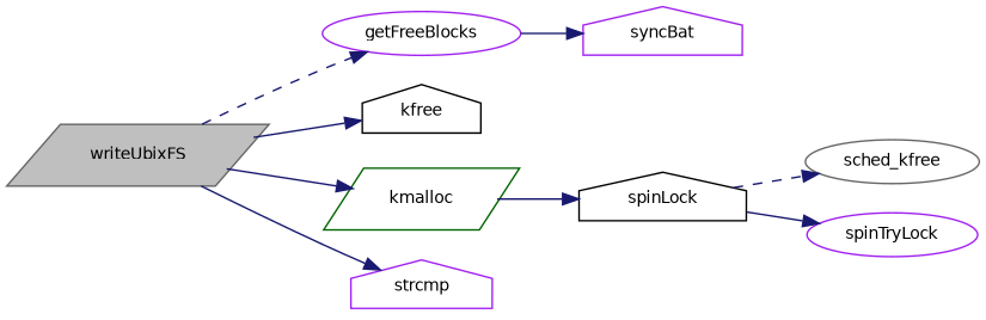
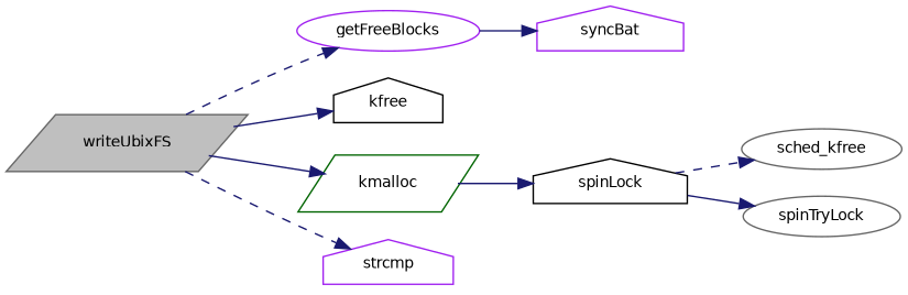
  digraph {
    rankdir=LR
    node [color=purple fillcolor=white fontname=Helvetica fontsize=10 shape=house style=filled]
    edge [color=midnightblue fontname=Helvetica fontsize=10 labelfontname=Helvetica labelfontsize=10 style=solid]
    n1 [color=gray40 fillcolor=grey75 fontcolor=black height=0.2 label=writeUbixFS shape=parallelogram width=0.4]
    n2 [height=0.2 label=getFreeBlocks shape=ellipse width=0.4]
    n3 [color=black height=0.2 label=kfree width=0.4]
    n4 [color=darkgreen height=0.2 label=kmalloc shape=parallelogram width=0.4]
    n5 [height=0.2 label=strcmp width=0.4]
    n6 [height=0.2 label=syncBat width=0.4]
    n7 [color=black height=0.2 label=spinLock width=0.4]
    n8 [color=gray40 height=0.2 label=sched_kfree shape=ellipse width=0.4]
-   n9 [height=0.2 label=spinTryLock shape=ellipse width=0.4]
+   n9 [color=gray40 height=0.2 label=spinTryLock shape=ellipse width=0.4]
    n1 -> n2 [style=dashed]
    n1 -> n3
    n1 -> n4
-   n1 -> n5
+   n1 -> n5 [style=dashed]
    n2 -> n6
    n4 -> n7
    n7 -> n8 [style=dashed]
    n7 -> n9
  }
